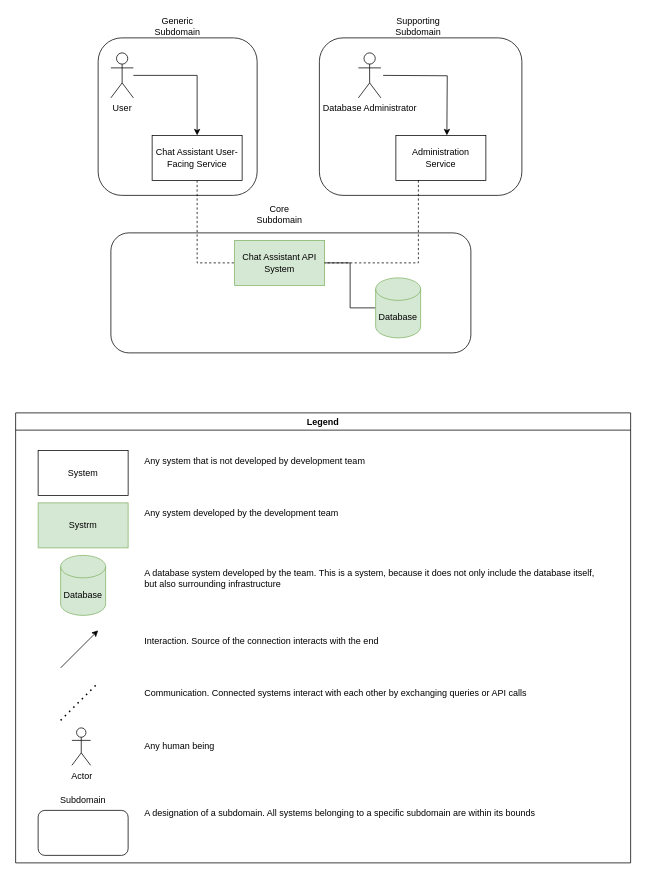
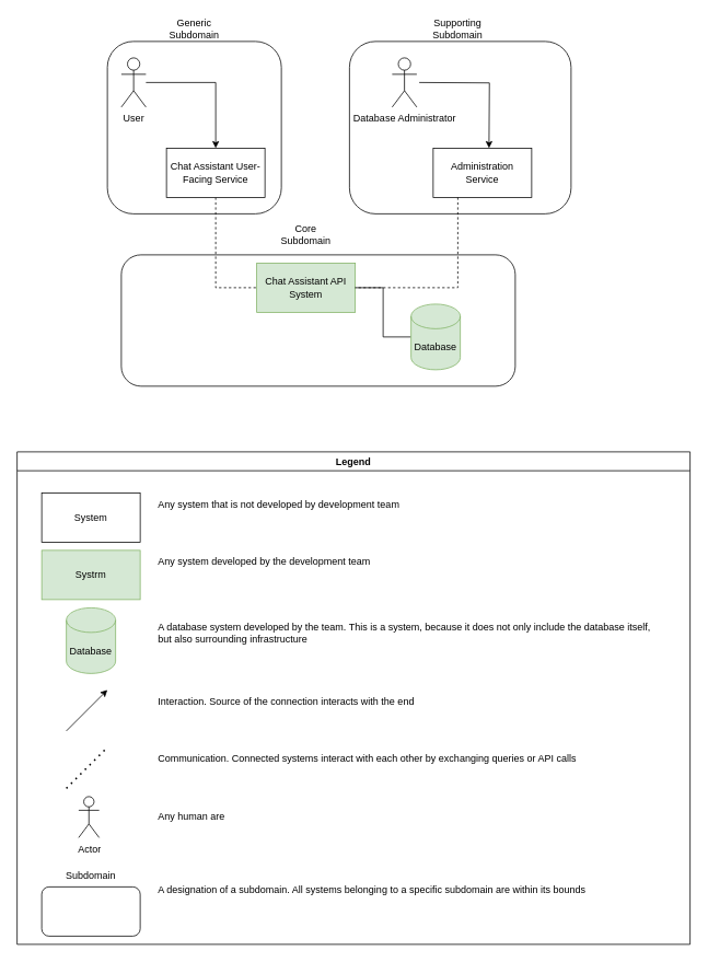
  <mxCell id="0" />
  <mxCell id="1" parent="0" />
  <mxCell id="2" value="" style="rounded=1;whiteSpace=wrap;html=1;fillColor=none;" parent="1" vertex="1"><mxGeometry x="425" y="50" width="270" height="210" as="geometry" /></mxCell>
  <mxCell id="3" value="" style="rounded=1;whiteSpace=wrap;html=1;fillColor=none;" parent="1" vertex="1"><mxGeometry x="147" y="310" width="480" height="160" as="geometry" /></mxCell>
  <mxCell id="4" value="" style="rounded=1;whiteSpace=wrap;html=1;fillColor=none;" parent="1" vertex="1"><mxGeometry x="130" y="50" width="212" height="210" as="geometry" /></mxCell>
  <mxCell id="5" value="Legend" style="swimlane;whiteSpace=wrap;html=1;" parent="1" vertex="1"><mxGeometry x="20" y="550" width="820" height="600" as="geometry" /></mxCell>
  <mxCell id="6" value="System" style="rounded=0;whiteSpace=wrap;html=1;" parent="5" vertex="1"><mxGeometry x="30" y="50" width="120" height="60" as="geometry" /></mxCell>
  <mxCell id="7" value="Any system that is not developed by development team" style="text;html=1;align=left;verticalAlign=top;whiteSpace=wrap;rounded=0;" parent="5" vertex="1"><mxGeometry x="170" y="50" width="620" height="60" as="geometry" /></mxCell>
  <mxCell id="8" value="Systrm" style="rounded=0;whiteSpace=wrap;html=1;fillColor=#d5e8d4;strokeColor=#82b366;" parent="5" vertex="1"><mxGeometry x="30" y="120" width="120" height="60" as="geometry" /></mxCell>
  <mxCell id="9" value="Any system developed by the development team" style="text;html=1;align=left;verticalAlign=top;whiteSpace=wrap;rounded=0;" parent="5" vertex="1"><mxGeometry x="170" y="120" width="620" height="60" as="geometry" /></mxCell>
  <mxCell id="10" value="A database system developed by the team. This is a system, because it does not only include the database itself, but also surrounding infrastructure" style="text;html=1;align=left;verticalAlign=top;whiteSpace=wrap;rounded=0;" parent="5" vertex="1"><mxGeometry x="170" y="200" width="620" height="60" as="geometry" /></mxCell>
  <mxCell id="11" value="Database" style="shape=cylinder3;whiteSpace=wrap;html=1;boundedLbl=1;backgroundOutline=1;size=15;fillColor=#d5e8d4;strokeColor=#82b366;" parent="5" vertex="1"><mxGeometry x="60" y="190" width="60" height="80" as="geometry" /></mxCell>
  <mxCell id="12" value="Interaction. Source of the connection interacts with the end" style="text;html=1;align=left;verticalAlign=top;whiteSpace=wrap;rounded=0;" parent="5" vertex="1"><mxGeometry x="170" y="290" width="620" height="60" as="geometry" /></mxCell>
  <mxCell id="13" value="" style="endArrow=classic;html=1;rounded=0;" parent="5" edge="1"><mxGeometry width="50" height="50" relative="1" as="geometry"><mxPoint x="60" y="340" as="sourcePoint" /><mxPoint x="110" y="290" as="targetPoint" /></mxGeometry></mxCell>
  <mxCell id="14" value="" style="endArrow=none;dashed=1;html=1;dashPattern=1 3;strokeWidth=2;rounded=0;" parent="5" edge="1"><mxGeometry width="50" height="50" relative="1" as="geometry"><mxPoint x="60" y="410" as="sourcePoint" /><mxPoint x="110" y="360" as="targetPoint" /></mxGeometry></mxCell>
  <mxCell id="15" value="Communication. Connected systems interact with each other by exchanging queries or API calls" style="text;html=1;align=left;verticalAlign=top;whiteSpace=wrap;rounded=0;" parent="5" vertex="1"><mxGeometry x="170" y="360" width="620" height="60" as="geometry" /></mxCell>
  <mxCell id="16" value="Actor" style="shape=umlActor;verticalLabelPosition=bottom;verticalAlign=top;html=1;outlineConnect=0;" parent="5" vertex="1"><mxGeometry x="75" y="420" width="25" height="50" as="geometry" /></mxCell>
- <mxCell id="17" value="Any human being" style="text;html=1;align=left;verticalAlign=top;whiteSpace=wrap;rounded=0;" parent="5" vertex="1"><mxGeometry x="170" y="430" width="620" height="60" as="geometry" /></mxCell>
+ <mxCell id="17" value="Any human are" style="text;html=1;align=left;verticalAlign=top;whiteSpace=wrap;rounded=0;" parent="5" vertex="1"><mxGeometry x="170" y="430" width="620" height="60" as="geometry" /></mxCell>
  <mxCell id="18" value="" style="rounded=1;whiteSpace=wrap;html=1;fillColor=none;" parent="5" vertex="1"><mxGeometry x="30" y="530" width="120" height="60" as="geometry" /></mxCell>
  <mxCell id="19" value="Subdomain" style="text;html=1;align=center;verticalAlign=middle;whiteSpace=wrap;rounded=0;" parent="5" vertex="1"><mxGeometry x="60" y="501" width="60" height="30" as="geometry" /></mxCell>
  <mxCell id="20" value="A designation of a subdomain. All systems belonging to a specific subdomain are within its bounds" style="text;html=1;align=left;verticalAlign=top;whiteSpace=wrap;rounded=0;" parent="5" vertex="1"><mxGeometry x="170" y="520" width="620" height="60" as="geometry" /></mxCell>
  <mxCell id="21" style="edgeStyle=orthogonalEdgeStyle;rounded=0;orthogonalLoop=1;jettySize=auto;html=1;entryX=0.5;entryY=0;entryDx=0;entryDy=0;" parent="1" source="22" target="24" edge="1"><mxGeometry relative="1" as="geometry" /></mxCell>
  <mxCell id="22" value="User" style="shape=umlActor;verticalLabelPosition=bottom;verticalAlign=top;html=1;outlineConnect=0;" parent="1" vertex="1"><mxGeometry x="147" y="70" width="30" height="60" as="geometry" /></mxCell>
  <mxCell id="23" style="edgeStyle=orthogonalEdgeStyle;rounded=0;orthogonalLoop=1;jettySize=auto;html=1;entryX=0;entryY=0.5;entryDx=0;entryDy=0;dashed=1;endArrow=none;startFill=0;" parent="1" source="24" target="26" edge="1"><mxGeometry relative="1" as="geometry" /></mxCell>
  <mxCell id="24" value="Chat Assistant User-Facing Service" style="rounded=0;whiteSpace=wrap;html=1;" parent="1" vertex="1"><mxGeometry x="202" y="180" width="120" height="60" as="geometry" /></mxCell>
  <mxCell id="25" value="Generic Subdomain" style="text;html=1;align=center;verticalAlign=middle;whiteSpace=wrap;rounded=0;" parent="1" vertex="1"><mxGeometry x="206" y="20" width="60" height="30" as="geometry" /></mxCell>
  <mxCell id="26" value="Chat Assistant API System" style="rounded=0;whiteSpace=wrap;html=1;fillColor=#d5e8d4;strokeColor=#82b366;" parent="1" vertex="1"><mxGeometry x="312" y="320" width="120" height="60" as="geometry" /></mxCell>
  <mxCell id="27" value="Database Administrator" style="shape=umlActor;verticalLabelPosition=bottom;verticalAlign=top;html=1;outlineConnect=0;" parent="1" vertex="1"><mxGeometry x="477" y="70" width="30" height="60" as="geometry" /></mxCell>
  <mxCell id="28" style="edgeStyle=orthogonalEdgeStyle;rounded=0;orthogonalLoop=1;jettySize=auto;html=1;entryX=1;entryY=0.5;entryDx=0;entryDy=0;endArrow=none;startFill=0;" parent="1" source="29" target="26" edge="1"><mxGeometry relative="1" as="geometry" /></mxCell>
  <mxCell id="29" value="Database" style="shape=cylinder3;whiteSpace=wrap;html=1;boundedLbl=1;backgroundOutline=1;size=15;fillColor=#d5e8d4;strokeColor=#82b366;" parent="1" vertex="1"><mxGeometry x="500" y="370" width="60" height="80" as="geometry" /></mxCell>
  <mxCell id="30" value="Supporting Subdomain" style="text;html=1;align=center;verticalAlign=middle;whiteSpace=wrap;rounded=0;" parent="1" vertex="1"><mxGeometry x="527" y="20" width="60" height="30" as="geometry" /></mxCell>
  <mxCell id="31" value="Core Subdomain" style="text;html=1;align=center;verticalAlign=middle;whiteSpace=wrap;rounded=0;" parent="1" vertex="1"><mxGeometry x="342" y="270" width="60" height="30" as="geometry" /></mxCell>
  <mxCell id="32" value="Administration Service" style="rounded=0;whiteSpace=wrap;html=1;" vertex="1" parent="1"><mxGeometry x="527" y="180" width="120" height="60" as="geometry" /></mxCell>
  <mxCell id="33" style="edgeStyle=orthogonalEdgeStyle;rounded=0;orthogonalLoop=1;jettySize=auto;html=1;entryX=0.5;entryY=0;entryDx=0;entryDy=0;" edge="1" parent="1"><mxGeometry relative="1" as="geometry"><mxPoint x="510" y="100" as="sourcePoint" /><mxPoint x="595" y="180" as="targetPoint" /></mxGeometry></mxCell>
  <mxCell id="34" style="edgeStyle=orthogonalEdgeStyle;rounded=0;orthogonalLoop=1;jettySize=auto;html=1;entryX=1;entryY=0.5;entryDx=0;entryDy=0;dashed=1;endArrow=none;startFill=0;exitX=0.25;exitY=1;exitDx=0;exitDy=0;" edge="1" parent="1" source="32" target="26"><mxGeometry relative="1" as="geometry"><mxPoint x="540" y="290" as="sourcePoint" /><mxPoint x="626.53" y="390" as="targetPoint" /></mxGeometry></mxCell>
